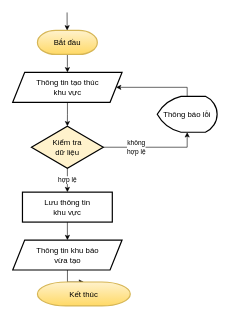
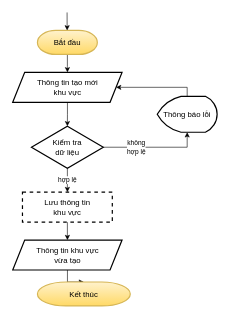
  <mxCell id="0" />
  <mxCell id="1" parent="0" />
  <mxCell id="2" style="edgeStyle=orthogonalEdgeStyle;rounded=0;orthogonalLoop=1;jettySize=auto;html=1;" edge="1" parent="1" source="3" target="5"><mxGeometry relative="1" as="geometry" /></mxCell>
  <mxCell id="3" value="Bắt đầu" style="strokeWidth=2;html=1;shape=mxgraph.flowchart.terminator;whiteSpace=wrap;labelBorderColor=none;fontSize=13;fontStyle=0;fillColor=#fff2cc;strokeColor=#d6b656;gradientColor=#ffd966;" vertex="1" parent="1"><mxGeometry x="62" y="50" width="100" height="40" as="geometry" /></mxCell>
  <mxCell id="4" style="edgeStyle=orthogonalEdgeStyle;rounded=0;orthogonalLoop=1;jettySize=auto;html=1;" edge="1" parent="1" source="5" target="8"><mxGeometry relative="1" as="geometry"><mxPoint x="112" y="200" as="targetPoint" /></mxGeometry></mxCell>
- <mxCell id="5" value="Thông tin tạo thúc&lt;br&gt;khu vực" style="shape=parallelogram;perimeter=parallelogramPerimeter;whiteSpace=wrap;html=1;fixedSize=1;strokeWidth=2;labelBorderColor=none;fontSize=13;fontStyle=0" vertex="1" parent="1"><mxGeometry x="20.75" y="120" width="182.5" height="50" as="geometry" /></mxCell>
+ <mxCell id="5" value="Thông tin tạo mới&lt;br&gt;khu vực" style="shape=parallelogram;perimeter=parallelogramPerimeter;whiteSpace=wrap;html=1;fixedSize=1;strokeWidth=2;labelBorderColor=none;fontSize=13;fontStyle=0" vertex="1" parent="1"><mxGeometry x="20.75" y="120" width="182.5" height="50" as="geometry" /></mxCell>
  <mxCell id="6" value="hợp lệ" style="edgeStyle=orthogonalEdgeStyle;rounded=0;orthogonalLoop=1;jettySize=auto;html=1;" edge="1" parent="1" source="8" target="16"><mxGeometry relative="1" as="geometry" /></mxCell>
  <mxCell id="7" value="không&lt;br&gt;hợp lệ" style="edgeStyle=orthogonalEdgeStyle;rounded=0;orthogonalLoop=1;jettySize=auto;html=1;entryX=0.5;entryY=1;entryDx=0;entryDy=0;entryPerimeter=0;" edge="1" parent="1" source="8" target="10"><mxGeometry x="-0.333" relative="1" as="geometry"><mxPoint x="322" y="270" as="targetPoint" /><mxPoint as="offset" /></mxGeometry></mxCell>
- <mxCell id="8" value="Kiểm tra&lt;br&gt;dữ liệu" style="rhombus;whiteSpace=wrap;html=1;strokeWidth=2;labelBorderColor=none;fontSize=13;fontStyle=0;fillColor=#fff2cc;" vertex="1" parent="1"><mxGeometry x="52" y="210" width="120" height="70" as="geometry" /></mxCell>
+ <mxCell id="8" value="Kiểm tra&lt;br&gt;dữ liệu" style="rhombus;whiteSpace=wrap;html=1;strokeWidth=2;labelBorderColor=none;fontSize=13;fontStyle=0" vertex="1" parent="1"><mxGeometry x="52" y="210" width="120" height="70" as="geometry" /></mxCell>
  <mxCell id="9" style="edgeStyle=orthogonalEdgeStyle;rounded=0;orthogonalLoop=1;jettySize=auto;html=1;entryX=1;entryY=0.5;entryDx=0;entryDy=0;exitX=0.5;exitY=0;exitDx=0;exitDy=0;exitPerimeter=0;" edge="1" parent="1" source="10" target="5"><mxGeometry relative="1" as="geometry"><Array as="points"><mxPoint x="312" y="145" /></Array></mxGeometry></mxCell>
  <mxCell id="10" value="Thông báo lỗi" style="strokeWidth=2;html=1;shape=mxgraph.flowchart.display;whiteSpace=wrap;labelBorderColor=none;fontSize=13;fontStyle=0" vertex="1" parent="1"><mxGeometry x="262" y="160" width="100" height="60" as="geometry" /></mxCell>
  <mxCell id="11" style="edgeStyle=orthogonalEdgeStyle;rounded=0;orthogonalLoop=1;jettySize=auto;html=1;" edge="1" parent="1" source="12" target="13"><mxGeometry relative="1" as="geometry" /></mxCell>
- <mxCell id="12" value="Thông tin khu báo&lt;br&gt;vừa tạo" style="shape=parallelogram;perimeter=parallelogramPerimeter;whiteSpace=wrap;html=1;fixedSize=1;strokeWidth=2;labelBorderColor=none;fontSize=13;fontStyle=0" vertex="1" parent="1"><mxGeometry x="20.75" y="400" width="182.5" height="50" as="geometry" /></mxCell>
+ <mxCell id="12" value="Thông tin khu vực&lt;br&gt;vừa tạo" style="shape=parallelogram;perimeter=parallelogramPerimeter;whiteSpace=wrap;html=1;fixedSize=1;strokeWidth=2;labelBorderColor=none;fontSize=13;fontStyle=0" vertex="1" parent="1"><mxGeometry x="20.75" y="400" width="182.5" height="50" as="geometry" /></mxCell>
  <mxCell id="13" value="Kết thúc" style="strokeWidth=2;html=1;shape=mxgraph.flowchart.terminator;whiteSpace=wrap;labelBorderColor=none;fontSize=13;fontStyle=0;fillColor=#fff2cc;strokeColor=#d6b656;gradientColor=#ffd966;" vertex="1" parent="1"><mxGeometry x="62" y="470" width="155" height="40" as="geometry" /></mxCell>
  <mxCell id="14" style="edgeStyle=orthogonalEdgeStyle;rounded=0;orthogonalLoop=1;jettySize=auto;html=1;" edge="1" parent="1"><mxGeometry relative="1" as="geometry"><mxPoint x="111.5" y="20" as="sourcePoint" /><mxPoint x="111.6" y="50" as="targetPoint" /></mxGeometry></mxCell>
  <mxCell id="15" style="edgeStyle=orthogonalEdgeStyle;rounded=0;orthogonalLoop=1;jettySize=auto;html=1;" edge="1" parent="1" source="16" target="12"><mxGeometry relative="1" as="geometry" /></mxCell>
- <mxCell id="16" value="Lưu thông tin&lt;br&gt;khu vực" style="whiteSpace=wrap;html=1;strokeWidth=2;labelBorderColor=none;fontSize=13;fontStyle=0" vertex="1" parent="1"><mxGeometry x="37" y="320" width="150" height="50" as="geometry" /></mxCell>
+ <mxCell id="16" value="Lưu thông tin&lt;br&gt;khu vực" style="whiteSpace=wrap;html=1;strokeWidth=2;labelBorderColor=none;fontSize=13;fontStyle=0;dashed=1;" vertex="1" parent="1"><mxGeometry x="37" y="320" width="150" height="50" as="geometry" /></mxCell>
